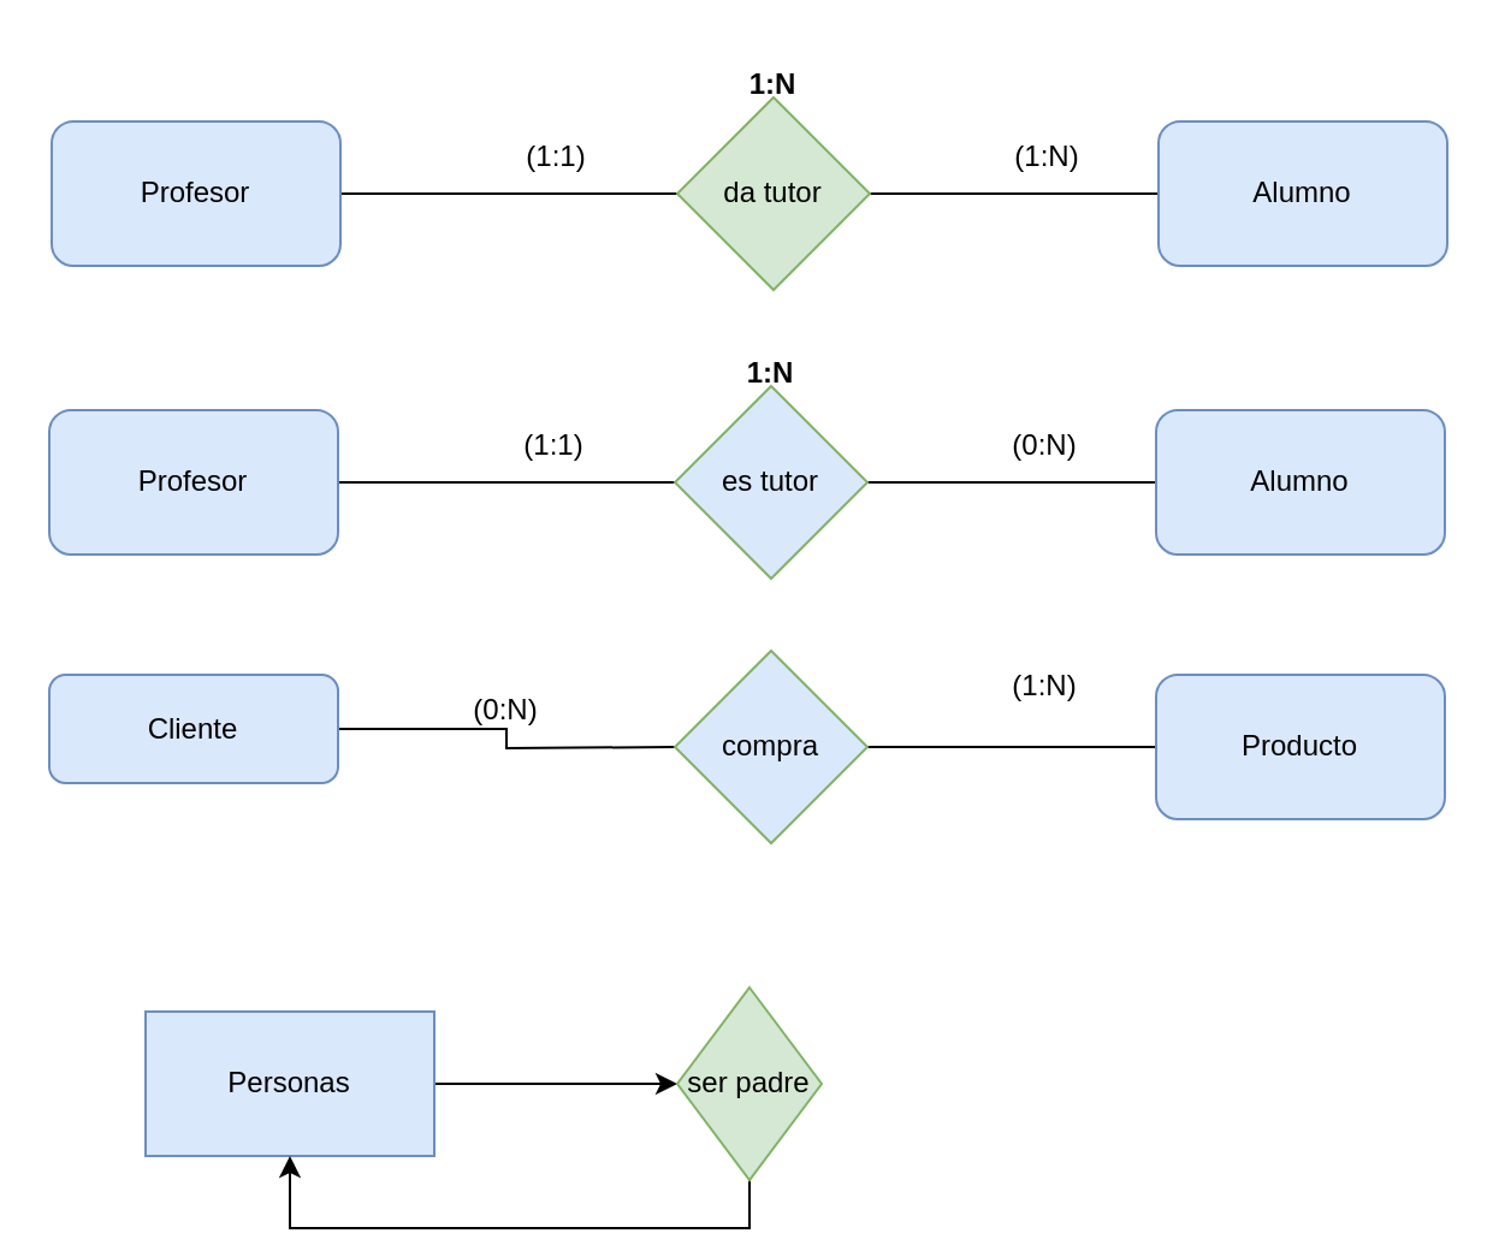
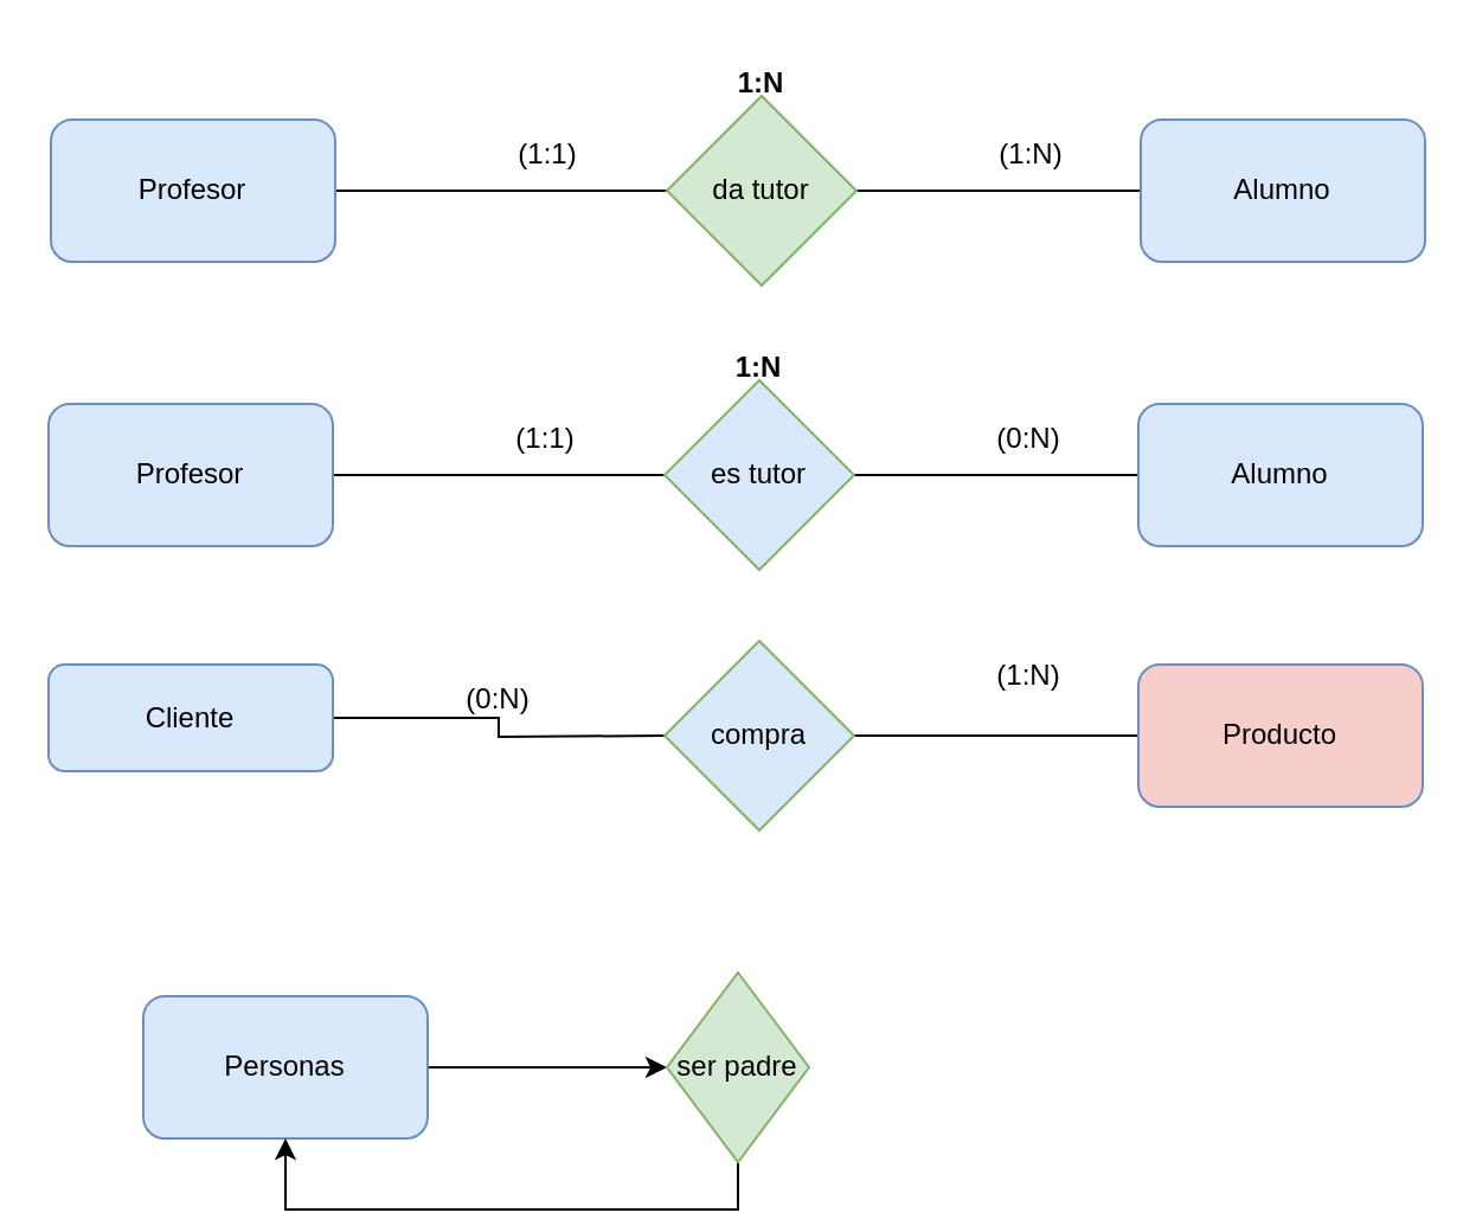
  <mxCell id="0" />
  <mxCell id="1" parent="0" />
  <mxCell id="2" style="edgeStyle=orthogonalEdgeStyle;rounded=0;orthogonalLoop=1;jettySize=auto;html=1;exitX=1;exitY=0.5;exitDx=0;exitDy=0;endArrow=none;endFill=0;" edge="1" parent="1" source="3"><mxGeometry relative="1" as="geometry"><mxPoint x="281" y="80" as="targetPoint" /></mxGeometry></mxCell>
  <mxCell id="3" value="Profesor " style="rounded=1;whiteSpace=wrap;html=1;fillColor=#dae8fc;strokeColor=#6c8ebf;" vertex="1" parent="1"><mxGeometry x="21" y="50" width="120" height="60" as="geometry" /></mxCell>
  <mxCell id="4" style="edgeStyle=orthogonalEdgeStyle;rounded=0;orthogonalLoop=1;jettySize=auto;html=1;exitX=1;exitY=0.5;exitDx=0;exitDy=0;" edge="1" parent="1" source="5"><mxGeometry relative="1" as="geometry"><mxPoint x="491" y="80" as="targetPoint" /></mxGeometry></mxCell>
  <mxCell id="5" value="da tutor" style="rhombus;whiteSpace=wrap;html=1;fillColor=#d5e8d4;strokeColor=#82b366;" vertex="1" parent="1"><mxGeometry x="281" y="40" width="80" height="80" as="geometry" /></mxCell>
  <mxCell id="6" value="Alumno" style="rounded=1;whiteSpace=wrap;html=1;fillColor=#dae8fc;strokeColor=#6c8ebf;" vertex="1" parent="1"><mxGeometry x="481" y="50" width="120" height="60" as="geometry" /></mxCell>
  <mxCell id="7" value="(1:N)" style="text;html=1;strokeColor=none;fillColor=none;align=center;verticalAlign=middle;whiteSpace=wrap;rounded=0;" vertex="1" parent="1"><mxGeometry x="405" y="50" width="60" height="30" as="geometry" /></mxCell>
  <mxCell id="8" value="(1:1)" style="text;html=1;strokeColor=none;fillColor=none;align=center;verticalAlign=middle;whiteSpace=wrap;rounded=0;" vertex="1" parent="1"><mxGeometry x="201" y="50" width="60" height="30" as="geometry" /></mxCell>
  <mxCell id="9" value="&lt;b&gt;1:N&lt;/b&gt;" style="text;html=1;strokeColor=none;fillColor=none;align=center;verticalAlign=middle;whiteSpace=wrap;rounded=0;" vertex="1" parent="1"><mxGeometry x="291" y="20" width="60" height="30" as="geometry" /></mxCell>
  <mxCell id="10" style="edgeStyle=orthogonalEdgeStyle;rounded=0;orthogonalLoop=1;jettySize=auto;html=1;exitX=0.5;exitY=1;exitDx=0;exitDy=0;" edge="1" parent="1" source="5" target="5"><mxGeometry relative="1" as="geometry" /></mxCell>
  <mxCell id="11" style="edgeStyle=orthogonalEdgeStyle;rounded=0;orthogonalLoop=1;jettySize=auto;html=1;exitX=1;exitY=0.5;exitDx=0;exitDy=0;endArrow=none;endFill=0;" edge="1" source="12" parent="1"><mxGeometry relative="1" as="geometry"><mxPoint x="280" y="200" as="targetPoint" /></mxGeometry></mxCell>
  <mxCell id="12" value="Profesor " style="rounded=1;whiteSpace=wrap;html=1;fillColor=#dae8fc;strokeColor=#6c8ebf;" vertex="1" parent="1"><mxGeometry x="20" y="170" width="120" height="60" as="geometry" /></mxCell>
  <mxCell id="13" style="edgeStyle=orthogonalEdgeStyle;rounded=0;orthogonalLoop=1;jettySize=auto;html=1;exitX=1;exitY=0.5;exitDx=0;exitDy=0;" edge="1" source="14" parent="1"><mxGeometry relative="1" as="geometry"><mxPoint x="490" y="200" as="targetPoint" /></mxGeometry></mxCell>
  <mxCell id="14" value="es tutor" style="rhombus;whiteSpace=wrap;html=1;fillColor=#dae8fc;strokeColor=#82b366;" vertex="1" parent="1"><mxGeometry x="280" y="160" width="80" height="80" as="geometry" /></mxCell>
  <mxCell id="15" value="Alumno" style="rounded=1;whiteSpace=wrap;html=1;fillColor=#dae8fc;strokeColor=#6c8ebf;" vertex="1" parent="1"><mxGeometry x="480" y="170" width="120" height="60" as="geometry" /></mxCell>
  <mxCell id="16" value="(0:N)" style="text;html=1;strokeColor=none;fillColor=none;align=center;verticalAlign=middle;whiteSpace=wrap;rounded=0;" vertex="1" parent="1"><mxGeometry x="404" y="170" width="60" height="30" as="geometry" /></mxCell>
  <mxCell id="17" value="(1:1)" style="text;html=1;strokeColor=none;fillColor=none;align=center;verticalAlign=middle;whiteSpace=wrap;rounded=0;" vertex="1" parent="1"><mxGeometry x="200" y="170" width="60" height="30" as="geometry" /></mxCell>
  <mxCell id="18" value="&lt;b&gt;1:N&lt;/b&gt;" style="text;html=1;strokeColor=none;fillColor=none;align=center;verticalAlign=middle;whiteSpace=wrap;rounded=0;" vertex="1" parent="1"><mxGeometry x="290" y="140" width="60" height="30" as="geometry" /></mxCell>
  <mxCell id="19" style="edgeStyle=orthogonalEdgeStyle;rounded=0;orthogonalLoop=1;jettySize=auto;html=1;exitX=0.5;exitY=1;exitDx=0;exitDy=0;" edge="1" source="14" target="14" parent="1"><mxGeometry relative="1" as="geometry" /></mxCell>
  <mxCell id="20" style="edgeStyle=orthogonalEdgeStyle;rounded=0;orthogonalLoop=1;jettySize=auto;html=1;exitX=1;exitY=0.5;exitDx=0;exitDy=0;endArrow=none;endFill=0;" edge="1" source="21" parent="1"><mxGeometry relative="1" as="geometry"><mxPoint x="280" y="310" as="targetPoint" /></mxGeometry></mxCell>
  <mxCell id="21" value="Cliente" style="rounded=1;whiteSpace=wrap;html=1;fillColor=#dae8fc;strokeColor=#6c8ebf;" vertex="1" parent="1"><mxGeometry x="20" y="280" width="120" height="45" as="geometry" /></mxCell>
  <mxCell id="22" style="edgeStyle=orthogonalEdgeStyle;rounded=0;orthogonalLoop=1;jettySize=auto;html=1;exitX=1;exitY=0.5;exitDx=0;exitDy=0;" edge="1" source="23" parent="1"><mxGeometry relative="1" as="geometry"><mxPoint x="490" y="310" as="targetPoint" /></mxGeometry></mxCell>
  <mxCell id="23" value="compra" style="rhombus;whiteSpace=wrap;html=1;fillColor=#dae8fc;strokeColor=#82b366;" vertex="1" parent="1"><mxGeometry x="280" y="270" width="80" height="80" as="geometry" /></mxCell>
- <mxCell id="24" value="Producto" style="rounded=1;whiteSpace=wrap;html=1;fillColor=#dae8fc;strokeColor=#6c8ebf;" vertex="1" parent="1"><mxGeometry x="480" y="280" width="120" height="60" as="geometry" /></mxCell>
+ <mxCell id="24" value="Producto" style="rounded=1;whiteSpace=wrap;html=1;fillColor=#f8cecc;strokeColor=#6c8ebf;" vertex="1" parent="1"><mxGeometry x="480" y="280" width="120" height="60" as="geometry" /></mxCell>
  <mxCell id="25" value="(0:N)" style="text;html=1;strokeColor=none;fillColor=none;align=center;verticalAlign=middle;whiteSpace=wrap;rounded=0;" vertex="1" parent="1"><mxGeometry x="180" y="280" width="60" height="30" as="geometry" /></mxCell>
  <mxCell id="26" style="edgeStyle=orthogonalEdgeStyle;rounded=0;orthogonalLoop=1;jettySize=auto;html=1;exitX=0.5;exitY=1;exitDx=0;exitDy=0;" edge="1" source="23" target="23" parent="1"><mxGeometry relative="1" as="geometry" /></mxCell>
  <mxCell id="27" value="(1:N)" style="text;html=1;strokeColor=none;fillColor=none;align=center;verticalAlign=middle;whiteSpace=wrap;rounded=0;" vertex="1" parent="1"><mxGeometry x="404" y="270" width="60" height="30" as="geometry" /></mxCell>
  <mxCell id="28" style="edgeStyle=orthogonalEdgeStyle;rounded=0;orthogonalLoop=1;jettySize=auto;html=1;exitX=1;exitY=0.5;exitDx=0;exitDy=0;entryX=0;entryY=0.5;entryDx=0;entryDy=0;" edge="1" parent="1" source="29" target="31"><mxGeometry relative="1" as="geometry" /></mxCell>
- <mxCell id="29" value="Personas" style="whiteSpace=wrap;html=1;fillColor=#dae8fc;strokeColor=#6c8ebf;rounded=0;" vertex="1" parent="1"><mxGeometry x="60" y="420" width="120" height="60" as="geometry" /></mxCell>
+ <mxCell id="29" value="Personas" style="rounded=1;whiteSpace=wrap;html=1;fillColor=#dae8fc;strokeColor=#6c8ebf;" vertex="1" parent="1"><mxGeometry x="60" y="420" width="120" height="60" as="geometry" /></mxCell>
  <mxCell id="30" style="edgeStyle=orthogonalEdgeStyle;rounded=0;orthogonalLoop=1;jettySize=auto;html=1;exitX=0.5;exitY=1;exitDx=0;exitDy=0;entryX=0.5;entryY=1;entryDx=0;entryDy=0;" edge="1" parent="1" source="31" target="29"><mxGeometry relative="1" as="geometry" /></mxCell>
  <mxCell id="31" value="ser padre" style="rhombus;whiteSpace=wrap;html=1;fillColor=#d5e8d4;strokeColor=#82b366;" vertex="1" parent="1"><mxGeometry x="281" y="410" width="60" height="80" as="geometry" /></mxCell>
